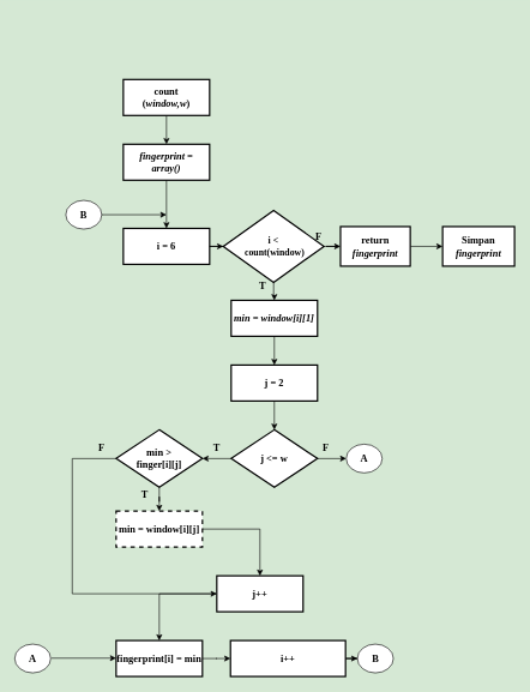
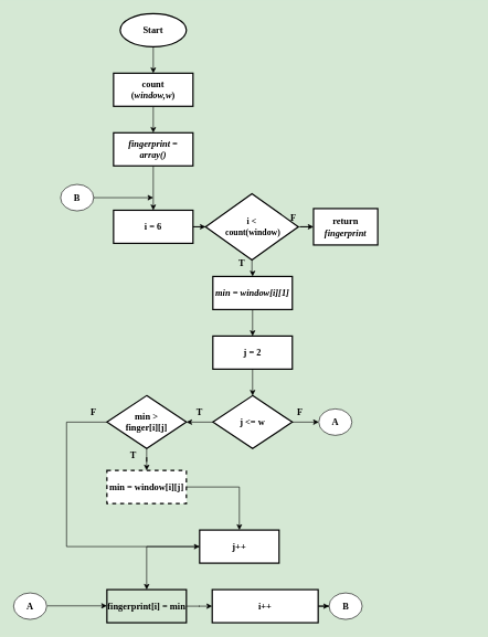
  <mxCell id="0" />
  <mxCell id="1" parent="0" />
+ <mxCell id="2" value="" style="edgeStyle=orthogonalEdgeStyle;rounded=0;orthogonalLoop=1;jettySize=auto;html=1;fontSize=14;" parent="1" source="3" target="5" edge="1"><mxGeometry relative="1" as="geometry" /></mxCell>
+ <mxCell id="3" value="&lt;font face=&quot;Times New Roman&quot; style=&quot;font-size: 14px;&quot;&gt;&lt;b style=&quot;font-size: 14px;&quot;&gt;Start&lt;/b&gt;&lt;/font&gt;" style="strokeWidth=2;html=1;shape=mxgraph.flowchart.start_1;whiteSpace=wrap;fontSize=14;" parent="1" vertex="1"><mxGeometry x="181" y="20" width="100" height="50" as="geometry" /></mxCell>
  <mxCell id="4" value="" style="edgeStyle=orthogonalEdgeStyle;rounded=0;orthogonalLoop=1;jettySize=auto;html=1;fontFamily=Times New Roman;fontSize=14;" parent="1" source="5" target="7" edge="1"><mxGeometry relative="1" as="geometry" /></mxCell>
  <mxCell id="5" value="&lt;font face=&quot;Times New Roman&quot;&gt;&lt;b style=&quot;font-size: 14px&quot;&gt;count&lt;br&gt;(&lt;/b&gt;&lt;i&gt;&lt;b&gt;window&lt;/b&gt;&lt;b style=&quot;font-size: 14px&quot;&gt;,w&lt;/b&gt;&lt;/i&gt;&lt;b style=&quot;font-size: 14px&quot;&gt;)&lt;/b&gt;&lt;br style=&quot;font-size: 14px&quot;&gt;&lt;/font&gt;" style="whiteSpace=wrap;html=1;strokeWidth=2;fontSize=14;" parent="1" vertex="1"><mxGeometry x="171" y="110" width="120" height="50" as="geometry" /></mxCell>
  <mxCell id="6" value="" style="edgeStyle=orthogonalEdgeStyle;rounded=0;orthogonalLoop=1;jettySize=auto;html=1;fontFamily=Times New Roman;fontSize=14;" parent="1" source="7" target="9" edge="1"><mxGeometry relative="1" as="geometry" /></mxCell>
  <mxCell id="7" value="&lt;font face=&quot;Times New Roman&quot;&gt;&lt;i&gt;&lt;b&gt;fingerprint&amp;nbsp;&lt;/b&gt;&lt;b style=&quot;font-size: 14px&quot;&gt;= array()&lt;/b&gt;&lt;/i&gt;&lt;br style=&quot;font-size: 14px&quot;&gt;&lt;/font&gt;" style="whiteSpace=wrap;html=1;strokeWidth=2;fontSize=14;" parent="1" vertex="1"><mxGeometry x="171" y="200" width="120" height="50" as="geometry" /></mxCell>
  <mxCell id="8" value="" style="edgeStyle=orthogonalEdgeStyle;rounded=0;orthogonalLoop=1;jettySize=auto;html=1;fontSize=14;" parent="1" source="9" target="12" edge="1"><mxGeometry relative="1" as="geometry" /></mxCell>
  <mxCell id="9" value="&lt;font face=&quot;Times New Roman&quot; style=&quot;font-size: 14px;&quot;&gt;&lt;b style=&quot;font-size: 14px;&quot;&gt;i = 6&lt;/b&gt;&lt;br style=&quot;font-size: 14px;&quot;&gt;&lt;/font&gt;" style="whiteSpace=wrap;html=1;strokeWidth=2;fontSize=14;" parent="1" vertex="1"><mxGeometry x="171" y="317" width="120" height="50" as="geometry" /></mxCell>
  <mxCell id="10" value="" style="edgeStyle=orthogonalEdgeStyle;rounded=0;orthogonalLoop=1;jettySize=auto;html=1;fontSize=14;" parent="1" source="12" target="14" edge="1"><mxGeometry relative="1" as="geometry" /></mxCell>
  <mxCell id="11" value="" style="edgeStyle=orthogonalEdgeStyle;rounded=0;orthogonalLoop=1;jettySize=auto;html=1;fontSize=14;" parent="1" source="12" target="16" edge="1"><mxGeometry relative="1" as="geometry" /></mxCell>
  <mxCell id="12" value="&lt;font face=&quot;Times New Roman&quot; style=&quot;font-size: 13px&quot;&gt;&lt;b&gt;i &amp;lt; &lt;br&gt;&lt;/b&gt;&lt;/font&gt;&lt;font face=&quot;Times New Roman&quot;&gt;&lt;span style=&quot;font-size: 13px&quot;&gt;&lt;b&gt;&amp;nbsp;count(window)&lt;/b&gt;&lt;/span&gt;&lt;/font&gt;" style="rhombus;whiteSpace=wrap;html=1;strokeWidth=2;fontSize=14;" parent="1" vertex="1"><mxGeometry x="310" y="292" width="140" height="100" as="geometry" /></mxCell>
- <mxCell id="13" value="" style="edgeStyle=orthogonalEdgeStyle;rounded=0;orthogonalLoop=1;jettySize=auto;html=1;fontSize=14;" parent="1" source="14" target="32" edge="1"><mxGeometry relative="1" as="geometry" /></mxCell>
  <mxCell id="14" value="&lt;font face=&quot;Times New Roman&quot;&gt;&lt;b style=&quot;font-size: 14px&quot;&gt;return &lt;/b&gt;&lt;br style=&quot;font-size: 14px&quot;&gt;&lt;b&gt;&lt;i&gt;fingerprint&lt;/i&gt;&lt;/b&gt;&lt;br&gt;&lt;/font&gt;" style="whiteSpace=wrap;html=1;strokeWidth=2;fontSize=14;" parent="1" vertex="1"><mxGeometry x="473" y="314.5" width="97" height="55" as="geometry" /></mxCell>
  <mxCell id="15" value="" style="edgeStyle=orthogonalEdgeStyle;rounded=0;orthogonalLoop=1;jettySize=auto;html=1;fontSize=14;" parent="1" source="16" target="19" edge="1"><mxGeometry relative="1" as="geometry" /></mxCell>
  <mxCell id="16" value="&lt;font face=&quot;times new roman&quot;&gt;&lt;b&gt;&lt;i&gt;min = window[i][1]&lt;/i&gt;&lt;/b&gt;&lt;/font&gt;" style="whiteSpace=wrap;html=1;strokeWidth=2;fontSize=14;" parent="1" vertex="1"><mxGeometry x="321" y="417" width="120" height="50" as="geometry" /></mxCell>
  <mxCell id="17" value="&lt;b style=&quot;font-size: 14px;&quot;&gt;&lt;font face=&quot;Times New Roman&quot; style=&quot;font-size: 14px;&quot;&gt;A&lt;/font&gt;&lt;/b&gt;" style="ellipse;whiteSpace=wrap;html=1;fontSize=14;" parent="1" vertex="1"><mxGeometry x="481" y="617" width="50" height="40" as="geometry" /></mxCell>
  <mxCell id="18" value="" style="edgeStyle=orthogonalEdgeStyle;rounded=0;orthogonalLoop=1;jettySize=auto;html=1;fontSize=14;" parent="1" source="19" target="22" edge="1"><mxGeometry relative="1" as="geometry" /></mxCell>
  <mxCell id="19" value="&lt;b style=&quot;font-size: 14px&quot;&gt;&lt;font face=&quot;Times New Roman&quot; style=&quot;font-size: 14px&quot;&gt;j = 2&lt;/font&gt;&lt;/b&gt;" style="whiteSpace=wrap;html=1;strokeWidth=2;fontSize=14;" parent="1" vertex="1"><mxGeometry x="321" y="507" width="120" height="50" as="geometry" /></mxCell>
  <mxCell id="20" value="" style="edgeStyle=orthogonalEdgeStyle;rounded=0;orthogonalLoop=1;jettySize=auto;html=1;fontSize=14;" parent="1" source="22" target="17" edge="1"><mxGeometry relative="1" as="geometry" /></mxCell>
  <mxCell id="21" value="" style="edgeStyle=orthogonalEdgeStyle;rounded=0;orthogonalLoop=1;jettySize=auto;html=1;fontFamily=Times New Roman;fontSize=14;" parent="1" source="22" target="34" edge="1"><mxGeometry relative="1" as="geometry" /></mxCell>
  <mxCell id="22" value="&lt;font face=&quot;Times New Roman&quot; style=&quot;font-size: 14px&quot;&gt;&lt;span style=&quot;font-size: 14px&quot;&gt;&lt;b style=&quot;font-size: 14px&quot;&gt;j &amp;lt;= w&lt;/b&gt;&lt;/span&gt;&lt;/font&gt;" style="rhombus;whiteSpace=wrap;html=1;strokeWidth=2;fontSize=14;" parent="1" vertex="1"><mxGeometry x="321" y="597" width="120" height="80" as="geometry" /></mxCell>
  <mxCell id="23" value="" style="edgeStyle=orthogonalEdgeStyle;rounded=0;orthogonalLoop=1;jettySize=auto;html=1;fontFamily=Times New Roman;fontSize=14;" parent="1" target="38" edge="1"><mxGeometry relative="1" as="geometry"><mxPoint x="161" y="637" as="sourcePoint" /><mxPoint x="160" y="820" as="targetPoint" /><Array as="points"><mxPoint x="100" y="637" /><mxPoint x="100" y="825" /></Array></mxGeometry></mxCell>
  <mxCell id="24" value="&lt;b style=&quot;font-size: 14px;&quot;&gt;&lt;font face=&quot;Times New Roman&quot; style=&quot;font-size: 14px;&quot;&gt;F&lt;/font&gt;&lt;/b&gt;" style="text;html=1;strokeColor=none;fillColor=none;align=center;verticalAlign=middle;whiteSpace=wrap;rounded=0;fontSize=14;" parent="1" vertex="1"><mxGeometry x="423" y="318" width="40" height="20" as="geometry" /></mxCell>
  <mxCell id="25" value="&lt;b style=&quot;font-size: 14px;&quot;&gt;&lt;font face=&quot;Times New Roman&quot; style=&quot;font-size: 14px;&quot;&gt;T&lt;/font&gt;&lt;/b&gt;" style="text;html=1;strokeColor=none;fillColor=none;align=center;verticalAlign=middle;whiteSpace=wrap;rounded=0;fontSize=14;" parent="1" vertex="1"><mxGeometry x="345" y="387" width="40" height="20" as="geometry" /></mxCell>
  <mxCell id="26" value="&lt;b style=&quot;font-size: 14px;&quot;&gt;&lt;font face=&quot;Times New Roman&quot; style=&quot;font-size: 14px;&quot;&gt;T&lt;/font&gt;&lt;/b&gt;" style="text;html=1;strokeColor=none;fillColor=none;align=center;verticalAlign=middle;whiteSpace=wrap;rounded=0;fontSize=14;" parent="1" vertex="1"><mxGeometry x="281" y="612" width="40" height="20" as="geometry" /></mxCell>
  <mxCell id="27" value="" style="edgeStyle=orthogonalEdgeStyle;rounded=0;orthogonalLoop=1;jettySize=auto;html=1;fontSize=14;" parent="1" edge="1"><mxGeometry relative="1" as="geometry"><mxPoint x="231" y="298" as="targetPoint" /><mxPoint x="141" y="298" as="sourcePoint" /></mxGeometry></mxCell>
  <mxCell id="28" value="&lt;b style=&quot;font-size: 14px;&quot;&gt;&lt;font face=&quot;Times New Roman&quot; style=&quot;font-size: 14px;&quot;&gt;B&lt;/font&gt;&lt;/b&gt;" style="ellipse;whiteSpace=wrap;html=1;fontSize=14;" parent="1" vertex="1"><mxGeometry x="91" y="278" width="50" height="40" as="geometry" /></mxCell>
  <mxCell id="29" value="&lt;b style=&quot;font-size: 14px;&quot;&gt;&lt;font face=&quot;Times New Roman&quot; style=&quot;font-size: 14px;&quot;&gt;F&lt;/font&gt;&lt;/b&gt;" style="text;html=1;strokeColor=none;fillColor=none;align=center;verticalAlign=middle;whiteSpace=wrap;rounded=0;fontSize=14;" parent="1" vertex="1"><mxGeometry x="433" y="612" width="40" height="20" as="geometry" /></mxCell>
  <mxCell id="30" value="" style="edgeStyle=orthogonalEdgeStyle;rounded=0;orthogonalLoop=1;jettySize=auto;html=1;fontSize=14;" parent="1" edge="1"><mxGeometry relative="1" as="geometry"><mxPoint x="161" y="914.5" as="targetPoint" /><mxPoint x="71" y="914.5" as="sourcePoint" /></mxGeometry></mxCell>
  <mxCell id="31" value="&lt;b style=&quot;font-size: 14px;&quot;&gt;&lt;font face=&quot;Times New Roman&quot; style=&quot;font-size: 14px;&quot;&gt;A&lt;/font&gt;&lt;/b&gt;" style="ellipse;whiteSpace=wrap;html=1;fontSize=14;" parent="1" vertex="1"><mxGeometry x="20" y="895" width="50" height="40" as="geometry" /></mxCell>
- <mxCell id="32" value="&lt;font face=&quot;Times New Roman&quot; style=&quot;font-size: 14px&quot;&gt;&lt;b style=&quot;font-size: 14px&quot;&gt;Simpan &lt;br style=&quot;font-size: 14px&quot;&gt;&lt;/b&gt;&lt;/font&gt;&lt;b style=&quot;font-family: &amp;#34;times new roman&amp;#34;&quot;&gt;&lt;i&gt;fingerprint&lt;/i&gt;&lt;/b&gt;&lt;font face=&quot;Times New Roman&quot; style=&quot;font-size: 14px&quot;&gt;&lt;b style=&quot;font-size: 14px&quot;&gt;&lt;br&gt;&lt;/b&gt;&lt;/font&gt;" style="whiteSpace=wrap;html=1;strokeWidth=2;fontSize=14;" parent="1" vertex="1"><mxGeometry x="615" y="314.5" width="100" height="55" as="geometry" /></mxCell>
  <mxCell id="33" value="" style="edgeStyle=orthogonalEdgeStyle;rounded=0;orthogonalLoop=1;jettySize=auto;html=1;fontFamily=Times New Roman;fontSize=14;" parent="1" source="34" target="36" edge="1"><mxGeometry relative="1" as="geometry" /></mxCell>
  <mxCell id="34" value="&lt;font face=&quot;Times New Roman&quot;&gt;&lt;b&gt;min &amp;gt; &lt;br&gt;finger[i][j]&lt;/b&gt;&lt;/font&gt;" style="rhombus;whiteSpace=wrap;html=1;strokeWidth=2;fontSize=14;" parent="1" vertex="1"><mxGeometry x="161" y="597" width="120" height="80" as="geometry" /></mxCell>
  <mxCell id="35" value="" style="edgeStyle=orthogonalEdgeStyle;rounded=0;orthogonalLoop=1;jettySize=auto;html=1;fontFamily=Times New Roman;fontSize=14;" parent="1" source="36" target="38" edge="1"><mxGeometry relative="1" as="geometry" /></mxCell>
  <mxCell id="36" value="&lt;font face=&quot;Times New Roman&quot;&gt;&lt;b&gt;min = window[i][j]&lt;/b&gt;&lt;/font&gt;" style="whiteSpace=wrap;html=1;strokeWidth=2;fontSize=14;dashed=1;" parent="1" vertex="1"><mxGeometry x="161" y="710" width="120" height="50" as="geometry" /></mxCell>
  <mxCell id="37" value="" style="edgeStyle=orthogonalEdgeStyle;rounded=0;orthogonalLoop=1;jettySize=auto;html=1;fontFamily=Times New Roman;fontSize=14;" parent="1" source="38" target="40" edge="1"><mxGeometry relative="1" as="geometry" /></mxCell>
  <mxCell id="38" value="&lt;font face=&quot;Times New Roman&quot;&gt;&lt;b&gt;j++&lt;/b&gt;&lt;/font&gt;" style="whiteSpace=wrap;html=1;strokeWidth=2;fontSize=14;" parent="1" vertex="1"><mxGeometry x="301" y="800" width="120" height="50" as="geometry" /></mxCell>
  <mxCell id="39" value="" style="edgeStyle=orthogonalEdgeStyle;rounded=0;orthogonalLoop=1;jettySize=auto;html=1;fontFamily=Times New Roman;fontSize=14;" parent="1" source="40" target="44" edge="1"><mxGeometry relative="1" as="geometry" /></mxCell>
- <mxCell id="40" value="&lt;b style=&quot;font-family: &amp;#34;times new roman&amp;#34;&quot;&gt;fingerprint[i] = min&lt;/b&gt;" style="whiteSpace=wrap;html=1;strokeWidth=2;fontSize=14;" parent="1" vertex="1"><mxGeometry x="161" y="890" width="120" height="50" as="geometry" /></mxCell>
+ <mxCell id="40" value="&lt;b style=&quot;font-family: &amp;#34;times new roman&amp;#34;&quot;&gt;fingerprint[i] = min&lt;/b&gt;" style="whiteSpace=wrap;html=1;strokeWidth=2;fontSize=14;fillColor=#d5e8d4;" parent="1" vertex="1"><mxGeometry x="161" y="890" width="120" height="50" as="geometry" /></mxCell>
  <mxCell id="41" value="&lt;b style=&quot;font-size: 14px;&quot;&gt;&lt;font face=&quot;Times New Roman&quot; style=&quot;font-size: 14px;&quot;&gt;T&lt;/font&gt;&lt;/b&gt;" style="text;html=1;strokeColor=none;fillColor=none;align=center;verticalAlign=middle;whiteSpace=wrap;rounded=0;fontSize=14;" parent="1" vertex="1"><mxGeometry x="181" y="677" width="40" height="20" as="geometry" /></mxCell>
  <mxCell id="42" value="&lt;b style=&quot;font-size: 14px;&quot;&gt;&lt;font face=&quot;Times New Roman&quot; style=&quot;font-size: 14px;&quot;&gt;F&lt;/font&gt;&lt;/b&gt;" style="text;html=1;strokeColor=none;fillColor=none;align=center;verticalAlign=middle;whiteSpace=wrap;rounded=0;fontSize=14;" parent="1" vertex="1"><mxGeometry x="121" y="612" width="40" height="20" as="geometry" /></mxCell>
  <mxCell id="43" value="" style="edgeStyle=orthogonalEdgeStyle;rounded=0;orthogonalLoop=1;jettySize=auto;html=1;fontFamily=Times New Roman;fontSize=14;" parent="1" source="44" target="45" edge="1"><mxGeometry relative="1" as="geometry" /></mxCell>
  <mxCell id="44" value="&lt;font face=&quot;Times New Roman&quot; style=&quot;font-size: 14px;&quot;&gt;&lt;span style=&quot;font-size: 14px;&quot;&gt;&lt;b style=&quot;font-size: 14px;&quot;&gt;i++&lt;/b&gt;&lt;/span&gt;&lt;/font&gt;" style="whiteSpace=wrap;html=1;strokeWidth=2;fontSize=14;" parent="1" vertex="1"><mxGeometry x="320" y="890" width="160" height="50" as="geometry" /></mxCell>
  <mxCell id="45" value="&lt;b style=&quot;font-size: 14px;&quot;&gt;&lt;font face=&quot;Times New Roman&quot; style=&quot;font-size: 14px;&quot;&gt;B&lt;/font&gt;&lt;/b&gt;" style="ellipse;whiteSpace=wrap;html=1;fontSize=14;" parent="1" vertex="1"><mxGeometry x="496.5" y="895" width="50" height="40" as="geometry" /></mxCell>
